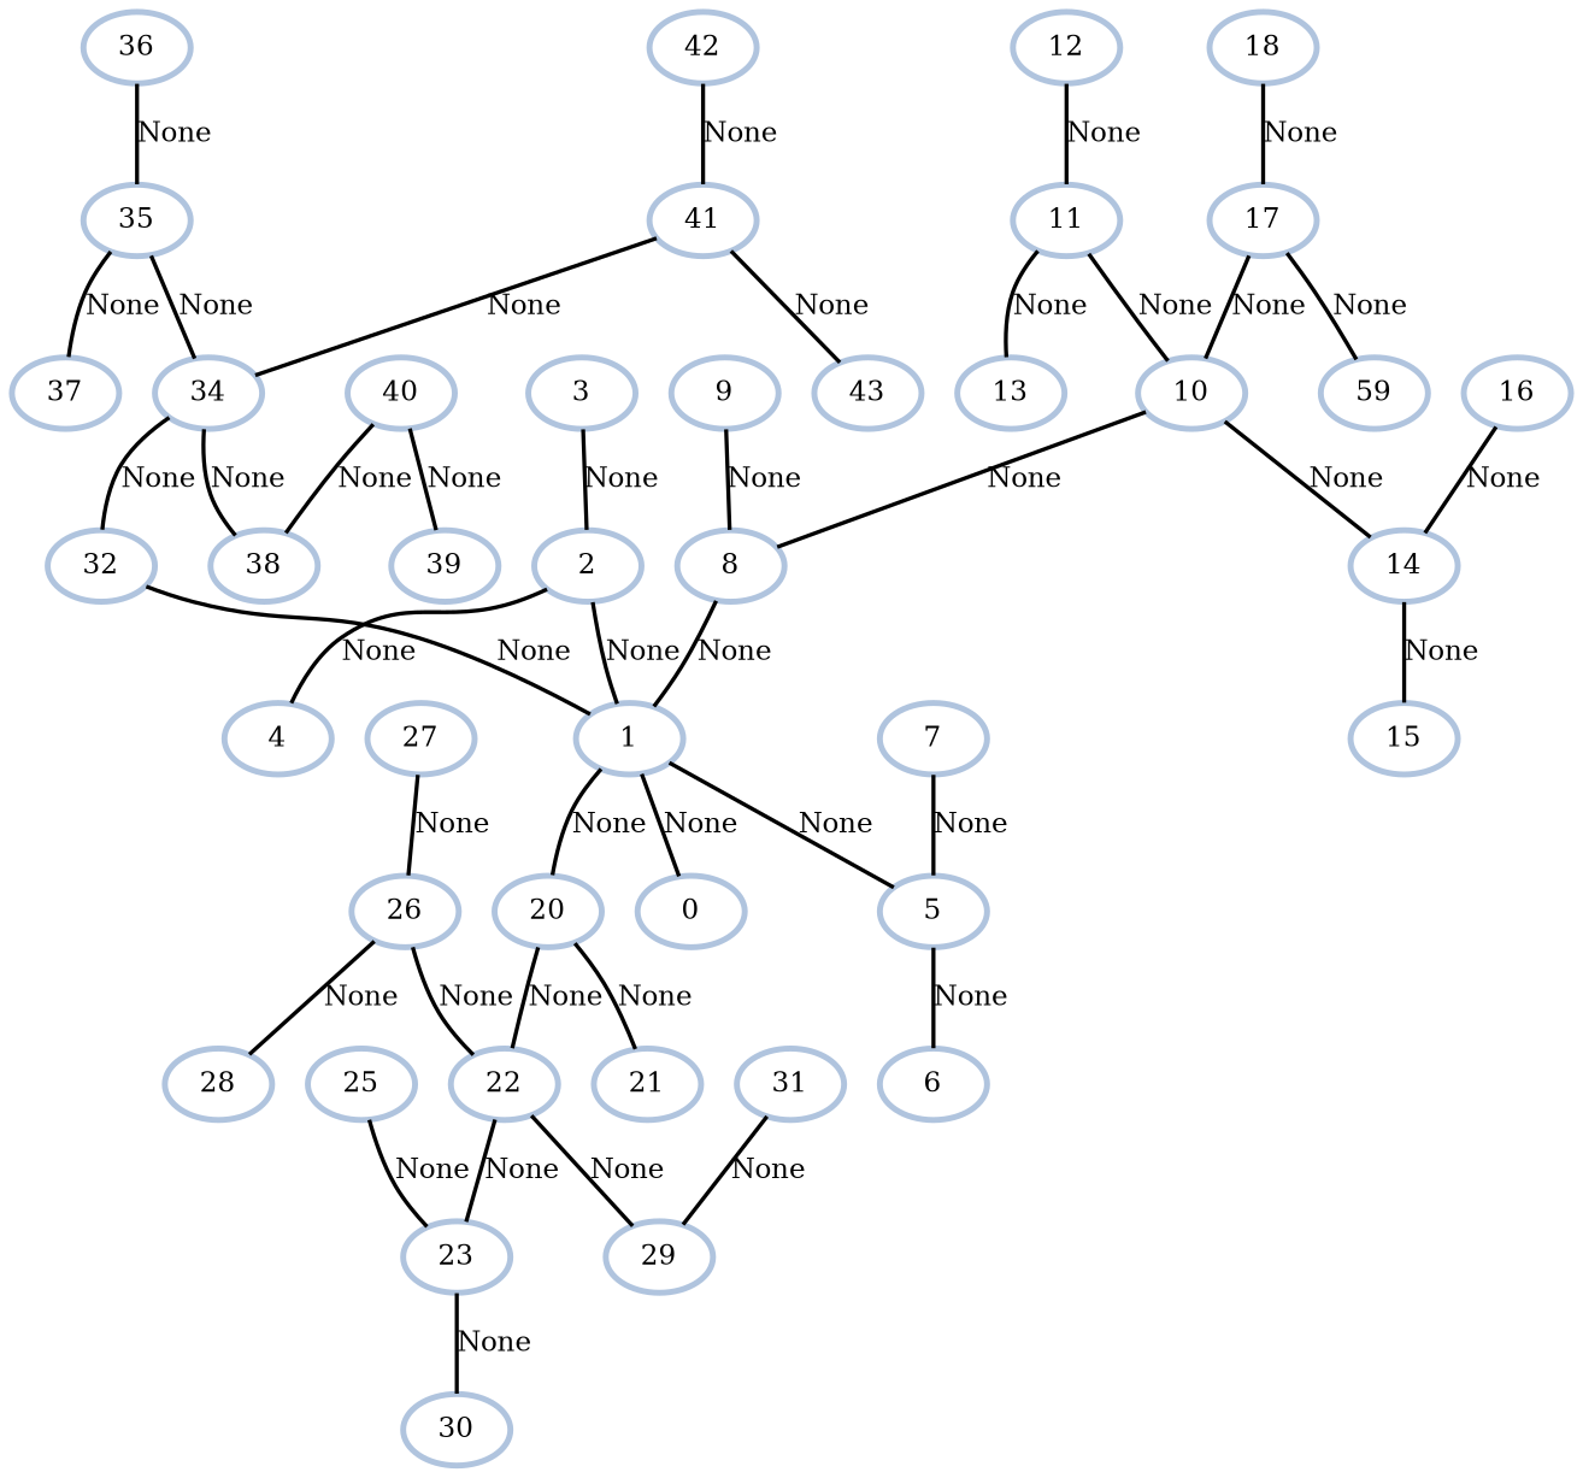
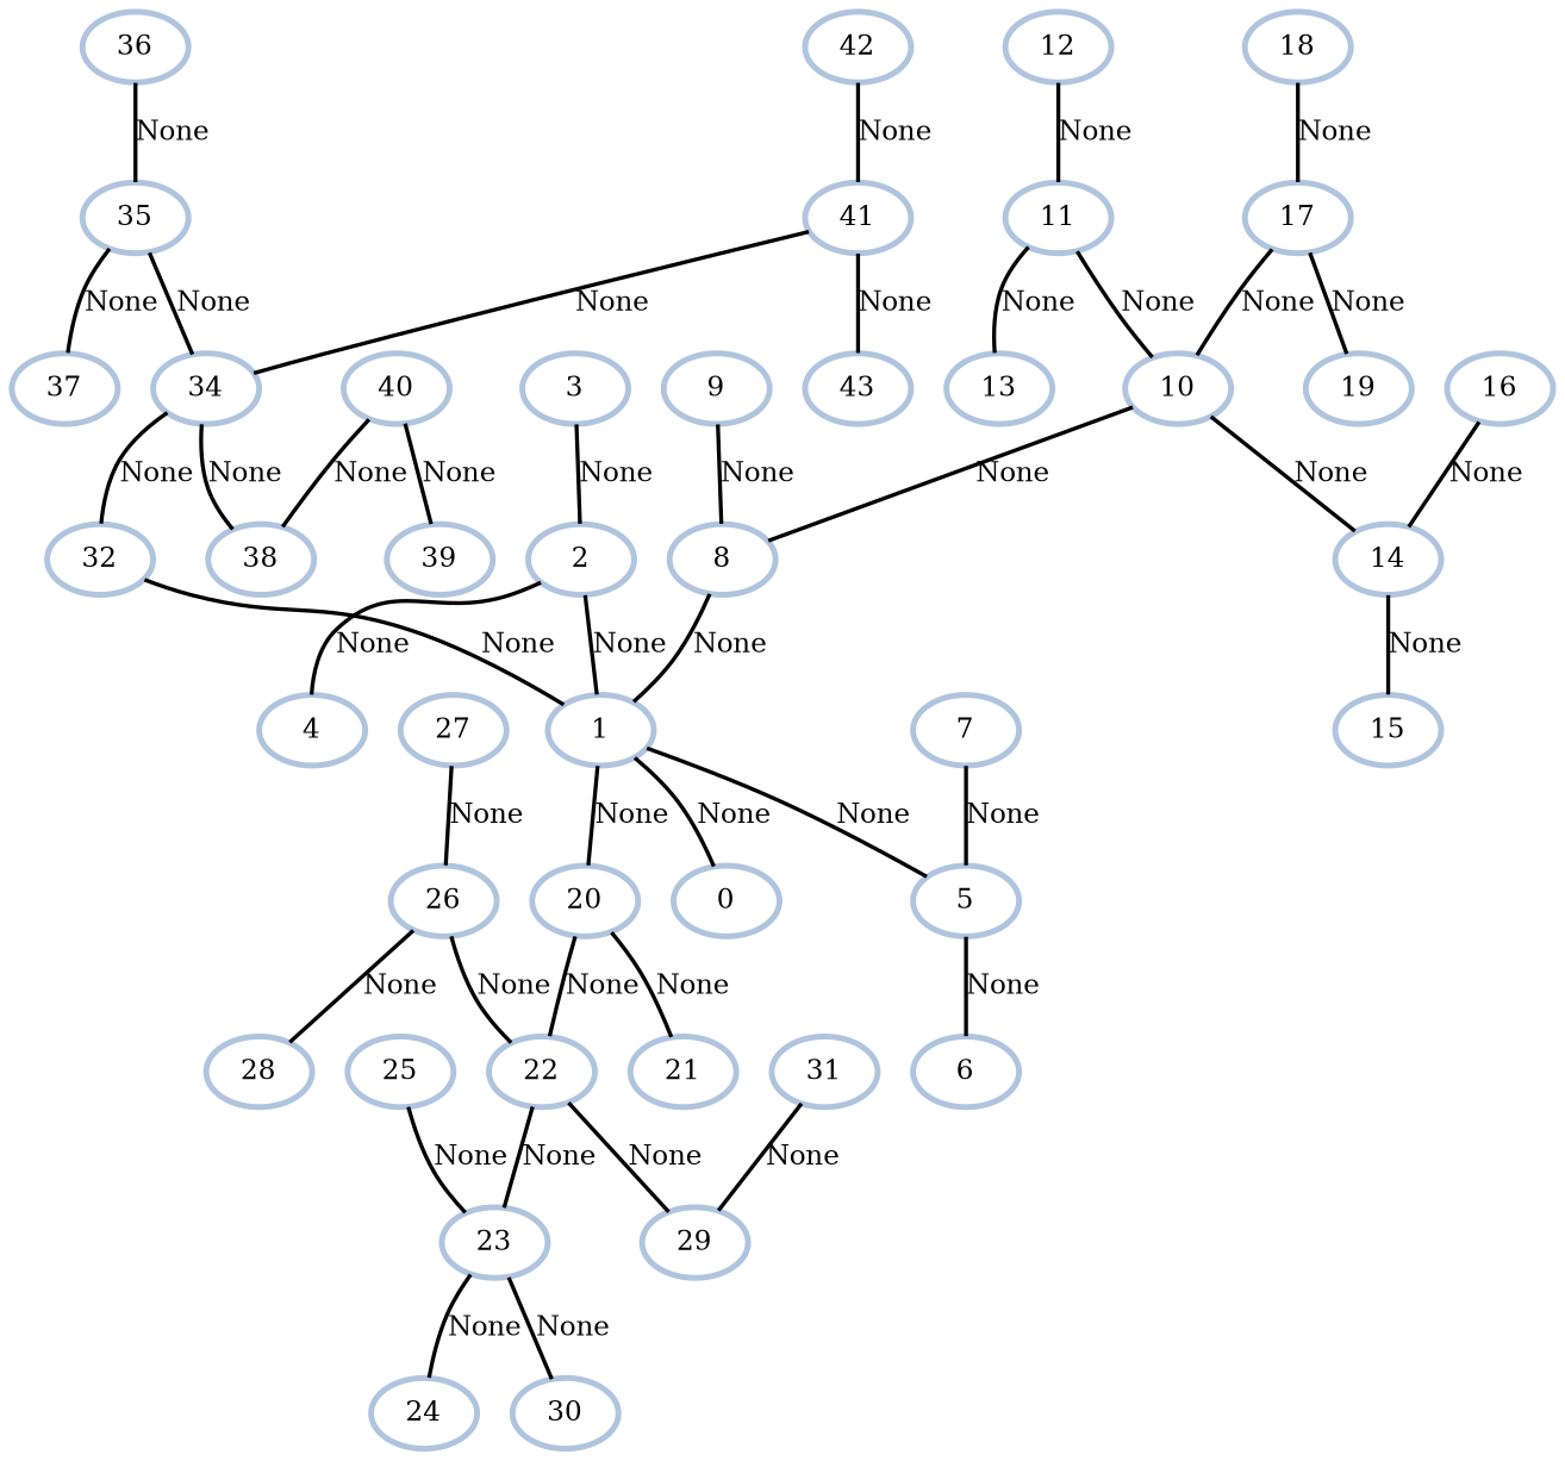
  graph {
    fontname="DejaVu Serif"
    node [color=lightsteelblue fontname="DejaVu Serif" penwidth=3]
    edge [fontname="DejaVu Serif" penwidth=2]
    n1 [label=0]
    n2 [label=1]
    n3 [label=5]
    n4 [label=20]
    n5 [label=6]
    n6 [label=21]
    n7 [label=22]
    n8 [label=2]
    n9 [label=4]
    n10 [label=3]
    n11 [label=7]
    n12 [label=8]
    n13 [label=9]
    n14 [label=10]
    n15 [label=14]
    n16 [label=15]
    n17 [label=11]
    n18 [label=13]
    n19 [label=12]
    n20 [label=16]
    n21 [label=17]
-   n22 [label=59]
+   n22 [label=19]
    n23 [label=18]
    n24 [label=23]
    n25 [label=29]
+   n26 [label=24]
    n27 [label=30]
    n28 [label=25]
    n29 [label=26]
    n30 [label=28]
    n31 [label=27]
    n32 [label=31]
    n33 [label=32]
    n34 [label=34]
    n35 [label=38]
    n36 [label=35]
    n37 [label=37]
    n38 [label=36]
    n39 [label=39]
    n40 [label=40]
    n41 [label=41]
    n42 [label=43]
    n43 [label=42]
    n2 -- n1 [label=None]
    n2 -- n3 [label=None]
    n2 -- n4 [label=None]
    n3 -- n5 [label=None]
    n4 -- n6 [label=None]
    n4 -- n7 [label=None]
    n7 -- n24 [label=None]
    n7 -- n25 [label=None]
    n8 -- n2 [label=None]
    n8 -- n9 [label=None]
    n10 -- n8 [label=None]
    n11 -- n3 [label=None]
    n12 -- n2 [label=None]
    n13 -- n12 [label=None]
    n14 -- n12 [label=None]
    n14 -- n15 [label=None]
    n15 -- n16 [label=None]
    n17 -- n14 [label=None]
    n17 -- n18 [label=None]
    n19 -- n17 [label=None]
    n20 -- n15 [label=None]
    n21 -- n14 [label=None]
    n21 -- n22 [label=None]
    n23 -- n21 [label=None]
+   n24 -- n26 [label=None]
    n24 -- n27 [label=None]
    n28 -- n24 [label=None]
    n29 -- n7 [label=None]
    n29 -- n30 [label=None]
    n31 -- n29 [label=None]
    n32 -- n25 [label=None]
    n33 -- n2 [label=None]
    n34 -- n33 [label=None]
    n34 -- n35 [label=None]
    n36 -- n34 [label=None]
    n36 -- n37 [label=None]
    n38 -- n36 [label=None]
    n40 -- n35 [label=None]
    n40 -- n39 [label=None]
    n41 -- n34 [label=None]
    n41 -- n42 [label=None]
    n43 -- n41 [label=None]
  }
